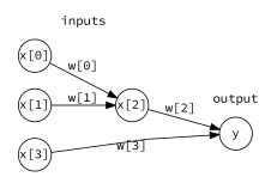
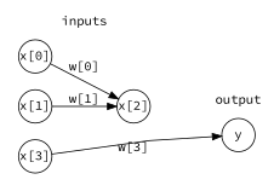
  digraph {
    fontname="Source Code Pro"
    rankdir=LR
    splines=line
    node [fixedsize=True fontname="Source Code Pro" labelloc=c shape=circle]
    edge [fontname="Source Code Pro"]
    "x[0]"
    "x[1]"
    "x[2]"
    "x[3]"
    y [labelloc=""]
    subgraph cluster_1 {
      color=white
      label=inputs
      "x[0]"
      "x[1]"
      "x[2]"
      "x[3]"
    }
    subgraph cluster_2 {
      color=white
      label=output
      y
    }
    "x[0]" -> "x[2]" [label="w[0]"]
    "x[1]" -> "x[2]" [label="w[1]"]
-   "x[2]" -> y [label="w[2]"]
    "x[3]" -> y [label="w[3]"]
  }
